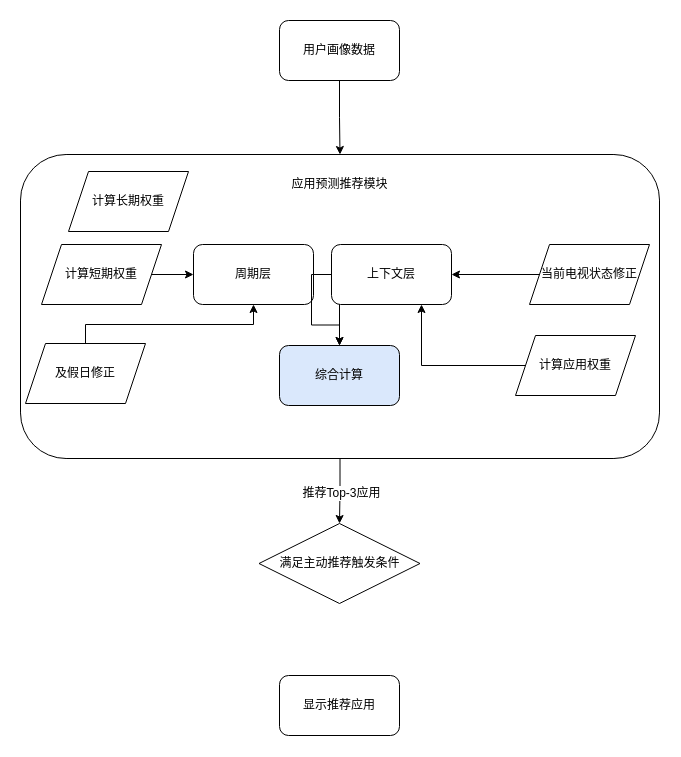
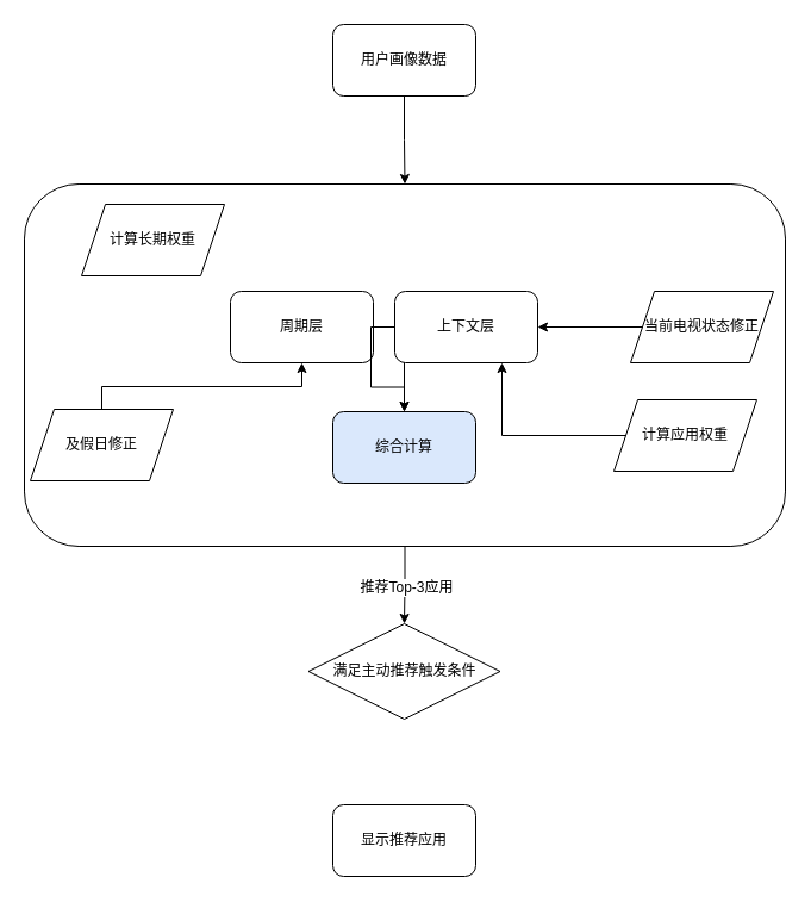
  <mxCell id="0" />
  <mxCell id="1" parent="0" />
  <mxCell id="2" style="edgeStyle=orthogonalEdgeStyle;rounded=0;orthogonalLoop=1;jettySize=auto;html=1;exitX=0.5;exitY=1;exitDx=0;exitDy=0;entryX=0.5;entryY=0;entryDx=0;entryDy=0;" edge="1" parent="1" source="3" target="6"><mxGeometry relative="1" as="geometry" /></mxCell>
  <mxCell id="3" value="用户画像数据" style="rounded=1;whiteSpace=wrap;html=1;" vertex="1" parent="1"><mxGeometry x="279" y="20" width="120" height="60" as="geometry" /></mxCell>
  <mxCell id="4" style="edgeStyle=orthogonalEdgeStyle;rounded=0;orthogonalLoop=1;jettySize=auto;html=1;exitX=0.5;exitY=1;exitDx=0;exitDy=0;" edge="1" parent="1" source="6" target="12"><mxGeometry relative="1" as="geometry" /></mxCell>
  <mxCell id="5" value="&lt;font style=&quot;font-size: 12px;&quot;&gt;&lt;font style=&quot;background-color: light-dark(#ffffff, var(--ge-dark-color, #121212)); color: light-dark(rgb(0, 0, 0), rgb(255, 255, 255));&quot;&gt;推荐&lt;/font&gt;&lt;font style=&quot;background-color: light-dark(#ffffff, var(--ge-dark-color, #121212)); color: light-dark(rgb(0, 0, 0), rgb(255, 255, 255));&quot;&gt;Top-3应用&lt;/font&gt;&lt;/font&gt;" style="edgeLabel;html=1;align=center;verticalAlign=middle;resizable=0;points=[];" vertex="1" connectable="0" parent="4"><mxGeometry x="0.053" y="1" relative="1" as="geometry"><mxPoint y="1" as="offset" /></mxGeometry></mxCell>
  <mxCell id="6" value="" style="rounded=1;whiteSpace=wrap;html=1;" vertex="1" parent="1"><mxGeometry x="20" y="154" width="639" height="304" as="geometry" /></mxCell>
- <mxCell id="7" value="应用预测推荐模块" style="text;html=1;whiteSpace=wrap;strokeColor=none;fillColor=none;align=center;verticalAlign=middle;rounded=0;" vertex="1" parent="1"><mxGeometry x="279" y="169" width="121" height="30" as="geometry" /></mxCell>
  <mxCell id="8" style="edgeStyle=orthogonalEdgeStyle;rounded=0;orthogonalLoop=1;jettySize=auto;html=1;exitX=1;exitY=0.5;exitDx=0;exitDy=0;" edge="1" parent="1" source="9" target="21"><mxGeometry relative="1" as="geometry" /></mxCell>
  <mxCell id="9" value="周期层" style="rounded=1;whiteSpace=wrap;html=1;" vertex="1" parent="1"><mxGeometry x="193" y="244" width="120" height="60" as="geometry" /></mxCell>
  <mxCell id="10" style="edgeStyle=orthogonalEdgeStyle;rounded=0;orthogonalLoop=1;jettySize=auto;html=1;exitX=0;exitY=0.5;exitDx=0;exitDy=0;entryX=0.5;entryY=0;entryDx=0;entryDy=0;" edge="1" parent="1" source="11" target="21"><mxGeometry relative="1" as="geometry" /></mxCell>
  <mxCell id="11" value="上下文层" style="rounded=1;whiteSpace=wrap;html=1;" vertex="1" parent="1"><mxGeometry x="331" y="244" width="120" height="60" as="geometry" /></mxCell>
  <mxCell id="12" value="&lt;p class=&quot;MsoNormal&quot;&gt;&lt;font style=&quot;font-size: 12px;&quot;&gt;满足主动推荐触发条件&lt;/font&gt;&lt;/p&gt;" style="rhombus;whiteSpace=wrap;html=1;" vertex="1" parent="1"><mxGeometry x="258.5" y="523" width="161" height="80" as="geometry" /></mxCell>
  <mxCell id="13" value="显示推荐应用" style="rounded=1;whiteSpace=wrap;html=1;" vertex="1" parent="1"><mxGeometry x="279" y="675" width="120" height="60" as="geometry" /></mxCell>
  <mxCell id="14" value="计算长期权重" style="shape=parallelogram;perimeter=parallelogramPerimeter;whiteSpace=wrap;html=1;fixedSize=1;" vertex="1" parent="1"><mxGeometry x="68" y="171" width="120" height="60" as="geometry" /></mxCell>
- <mxCell id="15" style="rounded=0;orthogonalLoop=1;jettySize=auto;html=1;exitX=1;exitY=0.5;exitDx=0;exitDy=0;entryX=0;entryY=0.5;entryDx=0;entryDy=0;edgeStyle=orthogonalEdgeStyle;elbow=vertical;" edge="1" parent="1" source="16" target="9"><mxGeometry relative="1" as="geometry" /></mxCell>
- <mxCell id="16" value="计算短期权重" style="shape=parallelogram;perimeter=parallelogramPerimeter;whiteSpace=wrap;html=1;fixedSize=1;" vertex="1" parent="1"><mxGeometry x="41" y="244" width="120" height="60" as="geometry" /></mxCell>
  <mxCell id="17" style="rounded=0;orthogonalLoop=1;jettySize=auto;html=1;exitX=0.5;exitY=0;exitDx=0;exitDy=0;entryX=0.5;entryY=1;entryDx=0;entryDy=0;edgeStyle=elbowEdgeStyle;elbow=vertical;" edge="1" parent="1" source="18" target="9"><mxGeometry relative="1" as="geometry" /></mxCell>
  <mxCell id="18" value="及假日修正" style="shape=parallelogram;perimeter=parallelogramPerimeter;whiteSpace=wrap;html=1;fixedSize=1;" vertex="1" parent="1"><mxGeometry x="25" y="343" width="120" height="60" as="geometry" /></mxCell>
  <mxCell id="19" style="edgeStyle=orthogonalEdgeStyle;rounded=0;orthogonalLoop=1;jettySize=auto;html=1;exitX=0;exitY=0.5;exitDx=0;exitDy=0;" edge="1" parent="1" source="20" target="11"><mxGeometry relative="1" as="geometry" /></mxCell>
  <mxCell id="20" value="当前电视状态修正" style="shape=parallelogram;perimeter=parallelogramPerimeter;whiteSpace=wrap;html=1;fixedSize=1;" vertex="1" parent="1"><mxGeometry x="529" y="244" width="120" height="60" as="geometry" /></mxCell>
  <mxCell id="21" value="综合计算" style="rounded=1;whiteSpace=wrap;html=1;fillColor=#dae8fc;" vertex="1" parent="1"><mxGeometry x="279" y="345" width="120" height="60" as="geometry" /></mxCell>
  <mxCell id="22" style="edgeStyle=orthogonalEdgeStyle;rounded=0;orthogonalLoop=1;jettySize=auto;html=1;exitX=0;exitY=0.5;exitDx=0;exitDy=0;entryX=0.75;entryY=1;entryDx=0;entryDy=0;" edge="1" parent="1" source="23" target="11"><mxGeometry relative="1" as="geometry" /></mxCell>
  <mxCell id="23" value="计算应用权重" style="shape=parallelogram;perimeter=parallelogramPerimeter;whiteSpace=wrap;html=1;fixedSize=1;" vertex="1" parent="1"><mxGeometry x="515" y="335" width="120" height="60" as="geometry" /></mxCell>
